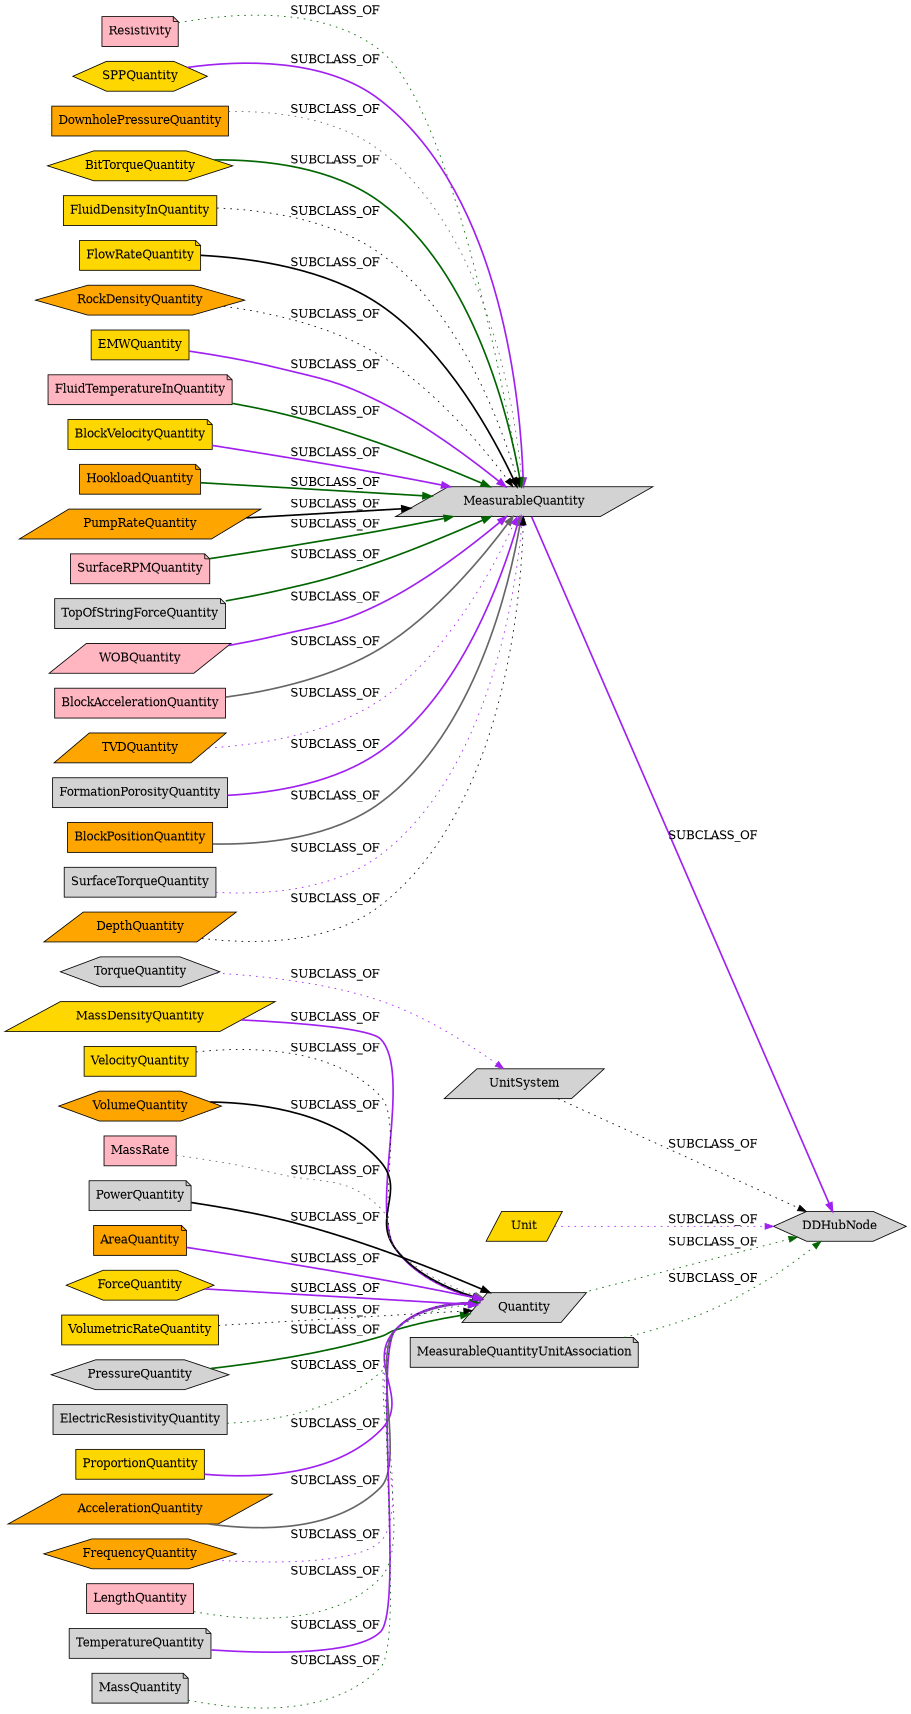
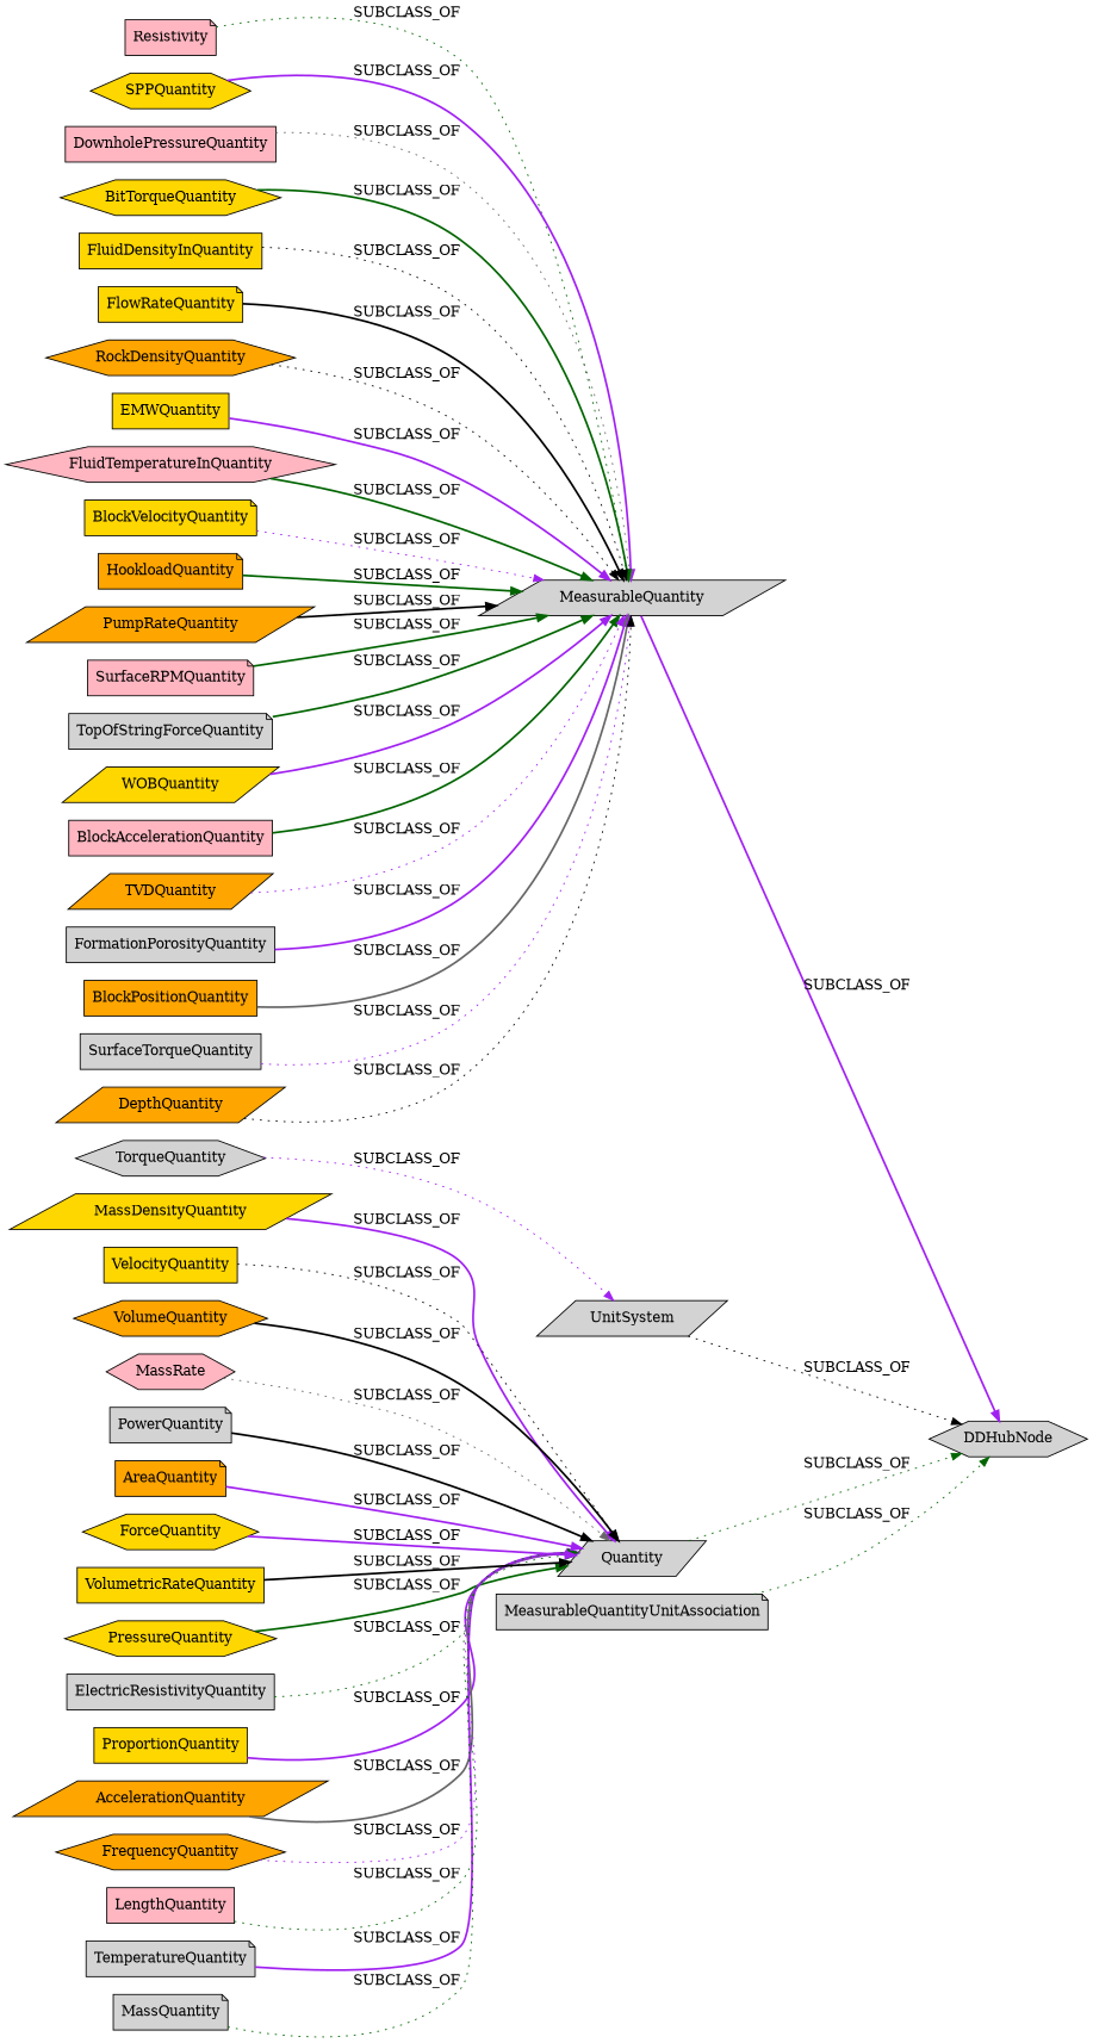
  strict digraph {
    rankdir=LR
    node [fillcolor=lightgrey shape=box style=filled]
    edge [color=purple style=bold]
    MassDensityQuantity [fillcolor=gold shape=parallelogram]
    Quantity [shape=parallelogram]
    DDHubNode [shape=hexagon]
    MeasurableQuantity [shape=parallelogram]
    FormationPorosityQuantity
-   PressureQuantity [shape=hexagon]
+   PressureQuantity [fillcolor=gold shape=hexagon]
    BlockPositionQuantity [fillcolor=orange]
    SurfaceTorqueQuantity
-   Unit [fillcolor=gold shape=parallelogram]
    ElectricResistivityQuantity
    DepthQuantity [fillcolor=orange shape=parallelogram]
    Resistivity [fillcolor=lightpink shape=note]
    SPPQuantity [fillcolor=gold shape=hexagon]
    ProportionQuantity [fillcolor=gold]
-   DownholePressureQuantity [fillcolor=orange]
+   DownholePressureQuantity [fillcolor=lightpink]
    BitTorqueQuantity [fillcolor=gold shape=hexagon]
    UnitSystem [shape=parallelogram]
    FluidDensityInQuantity [fillcolor=gold]
    AccelerationQuantity [fillcolor=orange shape=parallelogram]
    FrequencyQuantity [fillcolor=orange shape=hexagon]
    FlowRateQuantity [fillcolor=gold shape=note]
    TorqueQuantity [shape=hexagon]
    RockDensityQuantity [fillcolor=orange shape=hexagon]
    EMWQuantity [fillcolor=gold]
    LengthQuantity [fillcolor=lightpink]
-   FluidTemperatureInQuantity [fillcolor=lightpink shape=note]
+   FluidTemperatureInQuantity [fillcolor=lightpink shape=hexagon]
    TemperatureQuantity [shape=note]
    MassQuantity [shape=note]
    MeasurableQuantityUnitAssociation [shape=note]
    VelocityQuantity [fillcolor=gold]
    VolumeQuantity [fillcolor=orange shape=hexagon]
-   MassRate [fillcolor=lightpink]
+   MassRate [fillcolor=lightpink shape=hexagon]
    BlockVelocityQuantity [fillcolor=gold shape=note]
    PowerQuantity [shape=note]
    HookloadQuantity [fillcolor=orange shape=note]
    AreaQuantity [fillcolor=orange shape=note]
    PumpRateQuantity [fillcolor=orange shape=parallelogram]
    ForceQuantity [fillcolor=gold shape=hexagon]
    SurfaceRPMQuantity [fillcolor=lightpink shape=note]
    VolumetricRateQuantity [fillcolor=gold]
    TopOfStringForceQuantity [shape=note]
-   WOBQuantity [fillcolor=lightpink shape=parallelogram]
+   WOBQuantity [fillcolor=gold shape=parallelogram]
    BlockAccelerationQuantity [fillcolor=lightpink]
    TVDQuantity [fillcolor=orange shape=parallelogram]
    MassDensityQuantity -> Quantity [label=SUBCLASS_OF]
    Quantity -> DDHubNode [color=darkgreen label=SUBCLASS_OF style=dotted]
    MeasurableQuantity -> DDHubNode [label=SUBCLASS_OF]
    FormationPorosityQuantity -> MeasurableQuantity [label=SUBCLASS_OF]
    PressureQuantity -> Quantity [color=darkgreen label=SUBCLASS_OF]
    BlockPositionQuantity -> MeasurableQuantity [color=gray40 label=SUBCLASS_OF]
    SurfaceTorqueQuantity -> MeasurableQuantity [label=SUBCLASS_OF style=dotted]
-   Unit -> DDHubNode [label=SUBCLASS_OF style=dotted]
    ElectricResistivityQuantity -> Quantity [color=darkgreen label=SUBCLASS_OF style=dotted]
    DepthQuantity -> MeasurableQuantity [color=black label=SUBCLASS_OF style=dotted]
    Resistivity -> MeasurableQuantity [color=darkgreen label=SUBCLASS_OF style=dotted]
    SPPQuantity -> MeasurableQuantity [label=SUBCLASS_OF]
    ProportionQuantity -> Quantity [label=SUBCLASS_OF]
    DownholePressureQuantity -> MeasurableQuantity [color=gray40 label=SUBCLASS_OF style=dotted]
    BitTorqueQuantity -> MeasurableQuantity [color=darkgreen label=SUBCLASS_OF]
    UnitSystem -> DDHubNode [color=black label=SUBCLASS_OF style=dotted]
    FluidDensityInQuantity -> MeasurableQuantity [color=black label=SUBCLASS_OF style=dotted]
    AccelerationQuantity -> Quantity [color=gray40 label=SUBCLASS_OF]
    FrequencyQuantity -> Quantity [label=SUBCLASS_OF style=dotted]
    FlowRateQuantity -> MeasurableQuantity [color=black label=SUBCLASS_OF]
    TorqueQuantity -> UnitSystem [label=SUBCLASS_OF style=dotted]
    RockDensityQuantity -> MeasurableQuantity [color=black label=SUBCLASS_OF style=dotted]
    EMWQuantity -> MeasurableQuantity [label=SUBCLASS_OF]
    LengthQuantity -> Quantity [color=darkgreen label=SUBCLASS_OF style=dotted]
    FluidTemperatureInQuantity -> MeasurableQuantity [color=darkgreen label=SUBCLASS_OF]
    TemperatureQuantity -> Quantity [label=SUBCLASS_OF]
    MassQuantity -> Quantity [color=darkgreen label=SUBCLASS_OF style=dotted]
    MeasurableQuantityUnitAssociation -> DDHubNode [color=darkgreen label=SUBCLASS_OF style=dotted]
    VelocityQuantity -> Quantity [color=black label=SUBCLASS_OF style=dotted]
    VolumeQuantity -> Quantity [color=black label=SUBCLASS_OF]
    MassRate -> Quantity [color=gray40 label=SUBCLASS_OF style=dotted]
-   BlockVelocityQuantity -> MeasurableQuantity [label=SUBCLASS_OF]
+   BlockVelocityQuantity -> MeasurableQuantity [label=SUBCLASS_OF style=dotted]
    PowerQuantity -> Quantity [color=black label=SUBCLASS_OF]
    HookloadQuantity -> MeasurableQuantity [color=darkgreen label=SUBCLASS_OF]
    AreaQuantity -> Quantity [label=SUBCLASS_OF]
    PumpRateQuantity -> MeasurableQuantity [color=black label=SUBCLASS_OF]
    ForceQuantity -> Quantity [label=SUBCLASS_OF]
    SurfaceRPMQuantity -> MeasurableQuantity [color=darkgreen label=SUBCLASS_OF]
-   VolumetricRateQuantity -> Quantity [color=black label=SUBCLASS_OF style=dotted]
+   VolumetricRateQuantity -> Quantity [color=black label=SUBCLASS_OF]
    TopOfStringForceQuantity -> MeasurableQuantity [color=darkgreen label=SUBCLASS_OF]
    WOBQuantity -> MeasurableQuantity [label=SUBCLASS_OF]
-   BlockAccelerationQuantity -> MeasurableQuantity [color=gray40 label=SUBCLASS_OF]
+   BlockAccelerationQuantity -> MeasurableQuantity [color=darkgreen label=SUBCLASS_OF]
    TVDQuantity -> MeasurableQuantity [label=SUBCLASS_OF style=dotted]
  }
